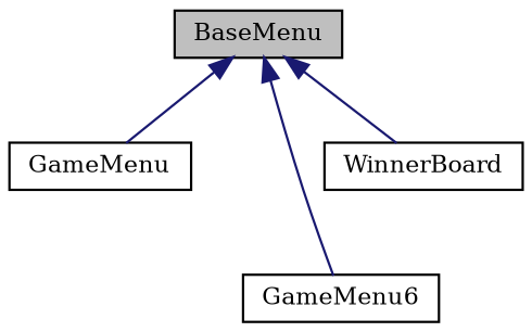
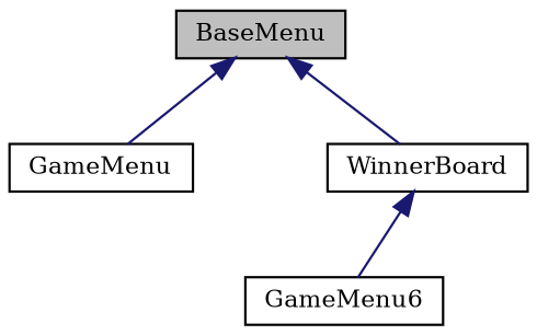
  digraph {
    fontname="DejaVu Serif"
    node [color=black fillcolor=white fontname="DejaVu Serif" fontsize=10 shape=record style=filled]
    edge [color=midnightblue dir=back fontname="DejaVu Serif" fontsize=10 labelfontname=Helvetica labelfontsize=10 style=solid]
    n1 [fillcolor=grey75 fontcolor=black height=0.2 label=BaseMenu width=0.4]
    n2 [height=0.2 label=GameMenu width=0.4]
    n3 [height=0.2 label=GameMenu6 width=0.4]
    n4 [height=0.2 label=WinnerBoard width=0.4]
    n1 -> n2
-   n1 -> n3
+   n4 -> n3
    n1 -> n4
  }
